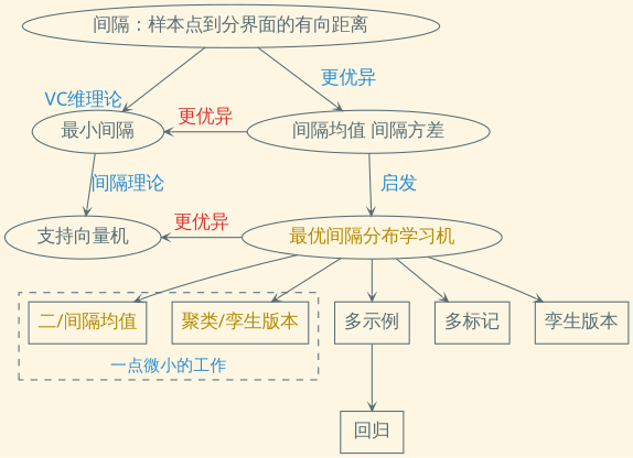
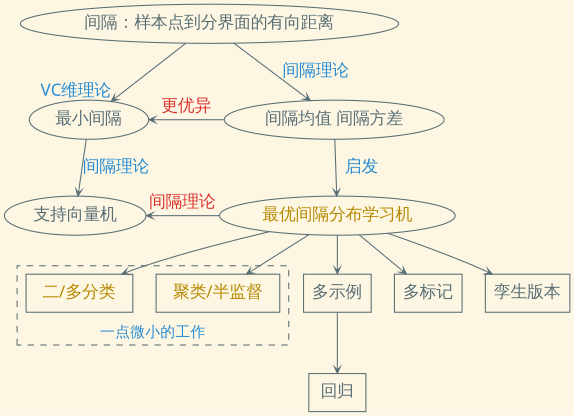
  digraph {
    bgcolor="#fdf6e3"
    nodesep=0.3
    ranksep=0.5
    style=filled
    node [color="#586e75" fontcolor="#586e75" fontname="EBG,fzlz" fontsize=16 shape=box]
    edge [arrowhead=vee arrowsize=0.6 color="#586e75" fontcolor="#dc322f" fontname="EBG,fzlz" fontsize=16]
-   "二/多分类" [fontcolor="#b58900" label="二/间隔均值"]
-   "聚类/半监督" [fontcolor="#b58900" label="聚类/孪生版本"]
+   "二/多分类" [fontcolor="#b58900"]
+   "聚类/半监督" [fontcolor="#b58900"]
    "间隔：样本点到分界面的有向距离" [shape=ellipse]
    "最小间隔" [shape=ellipse]
    "间隔均值 间隔方差" [shape=ellipse]
    "支持向量机" [shape=ellipse]
    "最优间隔分布学习机" [fontcolor="#b58900" shape=ellipse]
    "多示例"
    "多标记"
    "孪生版本"
    "回归"
    subgraph cluster_1 {
      color="#586e75"
      fontcolor="#268bd2"
      fontname="EBG,fzlz"
      label="一点微小的工作"
      labelloc=b
      style=dashed
      "二/多分类"
      "聚类/半监督"
    }
    "间隔：样本点到分界面的有向距离" -> "最小间隔" [fontcolor="#268bd2" headlabel="VC维理论" labelangle=55 labeldistance=3.5]
-   "间隔：样本点到分界面的有向距离" -> "间隔均值 间隔方差" [fontcolor="#268bd2" label="更优异"]
+   "间隔：样本点到分界面的有向距离" -> "间隔均值 间隔方差" [fontcolor="#268bd2" label="间隔理论"]
    "最小间隔" -> "支持向量机" [fontcolor="#268bd2" label="间隔理论"]
    "间隔均值 间隔方差" -> "最小间隔" [constraint=false label="更优异"]
    "间隔均值 间隔方差" -> "最优间隔分布学习机" [fontcolor="#268bd2" label="  启发"]
    "最优间隔分布学习机" -> "二/多分类"
    "最优间隔分布学习机" -> "聚类/半监督"
-   "最优间隔分布学习机" -> "支持向量机" [constraint=false label="更优异"]
+   "最优间隔分布学习机" -> "支持向量机" [constraint=false label="间隔理论"]
    "最优间隔分布学习机" -> "多示例"
    "最优间隔分布学习机" -> "多标记"
    "最优间隔分布学习机" -> "孪生版本"
    "多示例" -> "回归"
  }
